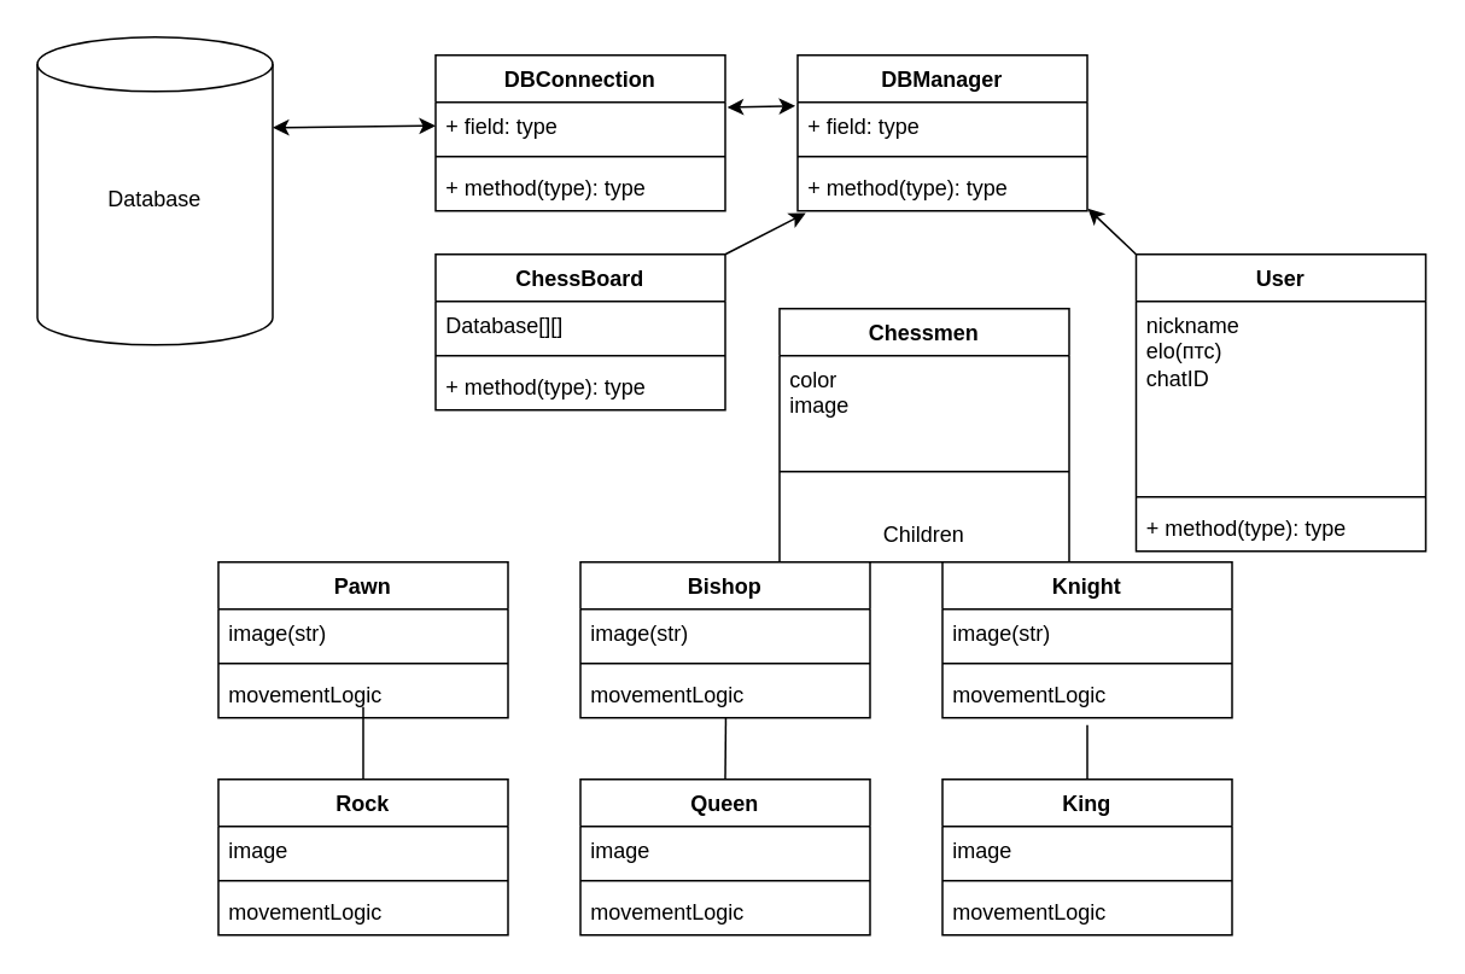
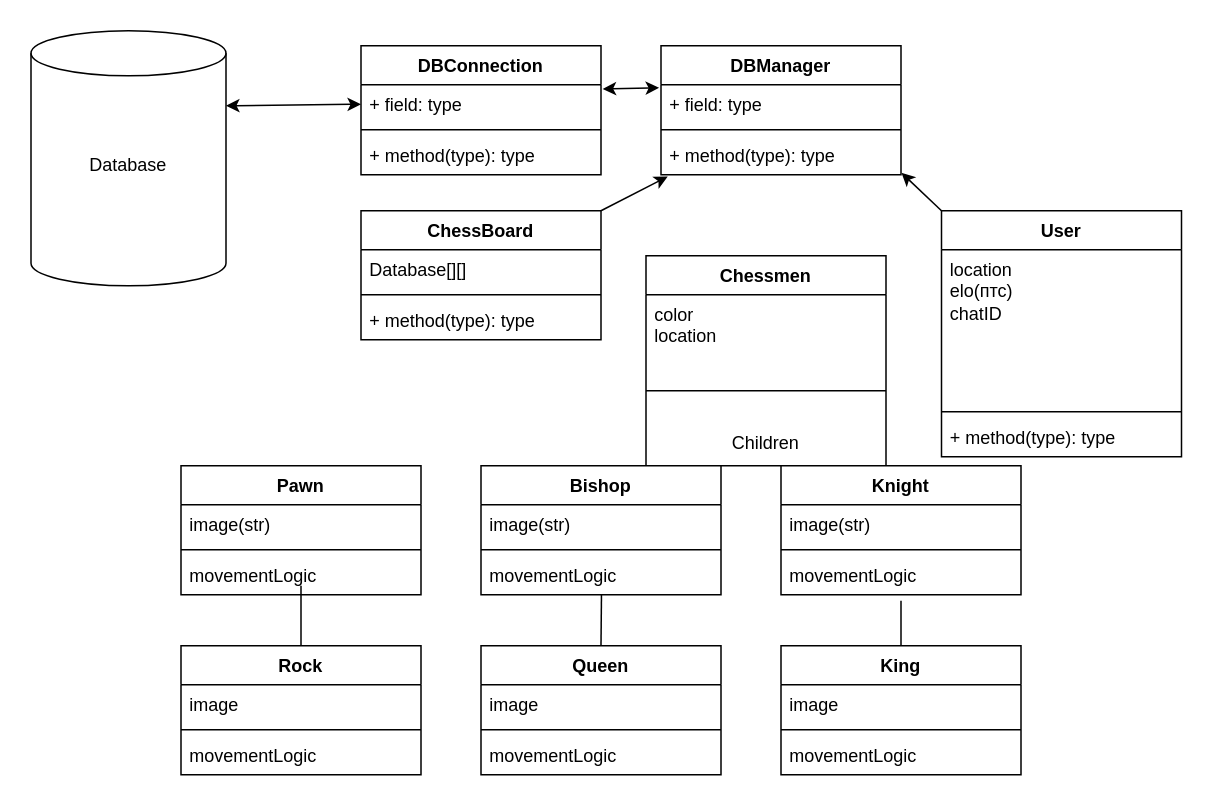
  <mxCell id="0" />
  <mxCell id="1" parent="0" />
  <mxCell id="2" value="ChessBoard" style="swimlane;fontStyle=1;align=center;verticalAlign=top;childLayout=stackLayout;horizontal=1;startSize=26;horizontalStack=0;resizeParent=1;resizeParentMax=0;resizeLast=0;collapsible=1;marginBottom=0;whiteSpace=wrap;html=1;" vertex="1" parent="1"><mxGeometry x="240" y="140" width="160" height="86" as="geometry" /></mxCell>
  <mxCell id="3" value="Database[][]" style="text;strokeColor=none;fillColor=none;align=left;verticalAlign=top;spacingLeft=4;spacingRight=4;overflow=hidden;rotatable=0;points=[[0,0.5],[1,0.5]];portConstraint=eastwest;whiteSpace=wrap;html=1;" vertex="1" parent="2"><mxGeometry y="26" width="160" height="26" as="geometry" /></mxCell>
  <mxCell id="4" value="" style="line;strokeWidth=1;fillColor=none;align=left;verticalAlign=middle;spacingTop=-1;spacingLeft=3;spacingRight=3;rotatable=0;labelPosition=right;points=[];portConstraint=eastwest;strokeColor=inherit;" vertex="1" parent="2"><mxGeometry y="52" width="160" height="8" as="geometry" /></mxCell>
  <mxCell id="5" value="+ method(type): type" style="text;strokeColor=none;fillColor=none;align=left;verticalAlign=top;spacingLeft=4;spacingRight=4;overflow=hidden;rotatable=0;points=[[0,0.5],[1,0.5]];portConstraint=eastwest;whiteSpace=wrap;html=1;" vertex="1" parent="2"><mxGeometry y="60" width="160" height="26" as="geometry" /></mxCell>
  <mxCell id="6" value="DBManager" style="swimlane;fontStyle=1;align=center;verticalAlign=top;childLayout=stackLayout;horizontal=1;startSize=26;horizontalStack=0;resizeParent=1;resizeParentMax=0;resizeLast=0;collapsible=1;marginBottom=0;whiteSpace=wrap;html=1;" vertex="1" parent="1"><mxGeometry x="440" y="30" width="160" height="86" as="geometry" /></mxCell>
  <mxCell id="7" value="+ field: type" style="text;strokeColor=none;fillColor=none;align=left;verticalAlign=top;spacingLeft=4;spacingRight=4;overflow=hidden;rotatable=0;points=[[0,0.5],[1,0.5]];portConstraint=eastwest;whiteSpace=wrap;html=1;" vertex="1" parent="6"><mxGeometry y="26" width="160" height="26" as="geometry" /></mxCell>
  <mxCell id="8" value="" style="line;strokeWidth=1;fillColor=none;align=left;verticalAlign=middle;spacingTop=-1;spacingLeft=3;spacingRight=3;rotatable=0;labelPosition=right;points=[];portConstraint=eastwest;strokeColor=inherit;" vertex="1" parent="6"><mxGeometry y="52" width="160" height="8" as="geometry" /></mxCell>
  <mxCell id="9" value="+ method(type): type" style="text;strokeColor=none;fillColor=none;align=left;verticalAlign=top;spacingLeft=4;spacingRight=4;overflow=hidden;rotatable=0;points=[[0,0.5],[1,0.5]];portConstraint=eastwest;whiteSpace=wrap;html=1;" vertex="1" parent="6"><mxGeometry y="60" width="160" height="26" as="geometry" /></mxCell>
  <mxCell id="10" value="DBConnection" style="swimlane;fontStyle=1;align=center;verticalAlign=top;childLayout=stackLayout;horizontal=1;startSize=26;horizontalStack=0;resizeParent=1;resizeParentMax=0;resizeLast=0;collapsible=1;marginBottom=0;whiteSpace=wrap;html=1;" vertex="1" parent="1"><mxGeometry x="240" y="30" width="160" height="86" as="geometry" /></mxCell>
  <mxCell id="11" value="+ field: type" style="text;strokeColor=none;fillColor=none;align=left;verticalAlign=top;spacingLeft=4;spacingRight=4;overflow=hidden;rotatable=0;points=[[0,0.5],[1,0.5]];portConstraint=eastwest;whiteSpace=wrap;html=1;" vertex="1" parent="10"><mxGeometry y="26" width="160" height="26" as="geometry" /></mxCell>
  <mxCell id="12" value="" style="line;strokeWidth=1;fillColor=none;align=left;verticalAlign=middle;spacingTop=-1;spacingLeft=3;spacingRight=3;rotatable=0;labelPosition=right;points=[];portConstraint=eastwest;strokeColor=inherit;" vertex="1" parent="10"><mxGeometry y="52" width="160" height="8" as="geometry" /></mxCell>
  <mxCell id="13" value="+ method(type): type" style="text;strokeColor=none;fillColor=none;align=left;verticalAlign=top;spacingLeft=4;spacingRight=4;overflow=hidden;rotatable=0;points=[[0,0.5],[1,0.5]];portConstraint=eastwest;whiteSpace=wrap;html=1;" vertex="1" parent="10"><mxGeometry y="60" width="160" height="26" as="geometry" /></mxCell>
  <mxCell id="14" value="" style="shape=cylinder3;whiteSpace=wrap;html=1;boundedLbl=1;backgroundOutline=1;size=15;" vertex="1" parent="1"><mxGeometry x="20" y="20" width="130" height="170" as="geometry" /></mxCell>
  <mxCell id="15" value="Database" style="text;html=1;strokeColor=none;fillColor=none;align=center;verticalAlign=middle;whiteSpace=wrap;rounded=0;" vertex="1" parent="1"><mxGeometry x="55" y="95" width="60" height="30" as="geometry" /></mxCell>
  <mxCell id="16" value="Chessmen" style="swimlane;fontStyle=1;align=center;verticalAlign=top;childLayout=stackLayout;horizontal=1;startSize=26;horizontalStack=0;resizeParent=1;resizeParentMax=0;resizeLast=0;collapsible=1;marginBottom=0;whiteSpace=wrap;html=1;" vertex="1" parent="1"><mxGeometry x="430" y="170" width="160" height="140" as="geometry" /></mxCell>
- <mxCell id="17" value="color&lt;br&gt;image" style="text;strokeColor=none;fillColor=none;align=left;verticalAlign=top;spacingLeft=4;spacingRight=4;overflow=hidden;rotatable=0;points=[[0,0.5],[1,0.5]];portConstraint=eastwest;whiteSpace=wrap;html=1;" vertex="1" parent="16"><mxGeometry y="26" width="160" height="44" as="geometry" /></mxCell>
+ <mxCell id="17" value="color&lt;br&gt;location" style="text;strokeColor=none;fillColor=none;align=left;verticalAlign=top;spacingLeft=4;spacingRight=4;overflow=hidden;rotatable=0;points=[[0,0.5],[1,0.5]];portConstraint=eastwest;whiteSpace=wrap;html=1;" vertex="1" parent="16"><mxGeometry y="26" width="160" height="44" as="geometry" /></mxCell>
  <mxCell id="18" value="" style="line;strokeWidth=1;fillColor=none;align=left;verticalAlign=middle;spacingTop=-1;spacingLeft=3;spacingRight=3;rotatable=0;labelPosition=right;points=[];portConstraint=eastwest;strokeColor=inherit;" vertex="1" parent="16"><mxGeometry y="70" width="160" height="40" as="geometry" /></mxCell>
  <mxCell id="19" value="Children" style="text;html=1;strokeColor=none;fillColor=none;align=center;verticalAlign=middle;whiteSpace=wrap;rounded=0;" vertex="1" parent="16"><mxGeometry y="110" width="160" height="30" as="geometry" /></mxCell>
  <mxCell id="20" value="Pawn" style="swimlane;fontStyle=1;align=center;verticalAlign=top;childLayout=stackLayout;horizontal=1;startSize=26;horizontalStack=0;resizeParent=1;resizeParentMax=0;resizeLast=0;collapsible=1;marginBottom=0;whiteSpace=wrap;html=1;" vertex="1" parent="1"><mxGeometry x="120" y="310" width="160" height="86" as="geometry" /></mxCell>
  <mxCell id="21" value="image(str)" style="text;strokeColor=none;fillColor=none;align=left;verticalAlign=top;spacingLeft=4;spacingRight=4;overflow=hidden;rotatable=0;points=[[0,0.5],[1,0.5]];portConstraint=eastwest;whiteSpace=wrap;html=1;" vertex="1" parent="20"><mxGeometry y="26" width="160" height="26" as="geometry" /></mxCell>
  <mxCell id="22" value="" style="line;strokeWidth=1;fillColor=none;align=left;verticalAlign=middle;spacingTop=-1;spacingLeft=3;spacingRight=3;rotatable=0;labelPosition=right;points=[];portConstraint=eastwest;strokeColor=inherit;" vertex="1" parent="20"><mxGeometry y="52" width="160" height="8" as="geometry" /></mxCell>
  <mxCell id="23" value="movementLogic" style="text;strokeColor=none;fillColor=none;align=left;verticalAlign=top;spacingLeft=4;spacingRight=4;overflow=hidden;rotatable=0;points=[[0,0.5],[1,0.5]];portConstraint=eastwest;whiteSpace=wrap;html=1;" vertex="1" parent="20"><mxGeometry y="60" width="160" height="26" as="geometry" /></mxCell>
  <mxCell id="24" value="Bishop" style="swimlane;fontStyle=1;align=center;verticalAlign=top;childLayout=stackLayout;horizontal=1;startSize=26;horizontalStack=0;resizeParent=1;resizeParentMax=0;resizeLast=0;collapsible=1;marginBottom=0;whiteSpace=wrap;html=1;" vertex="1" parent="1"><mxGeometry x="320" y="310" width="160" height="86" as="geometry" /></mxCell>
  <mxCell id="25" value="image(str)" style="text;strokeColor=none;fillColor=none;align=left;verticalAlign=top;spacingLeft=4;spacingRight=4;overflow=hidden;rotatable=0;points=[[0,0.5],[1,0.5]];portConstraint=eastwest;whiteSpace=wrap;html=1;" vertex="1" parent="24"><mxGeometry y="26" width="160" height="26" as="geometry" /></mxCell>
  <mxCell id="26" value="" style="line;strokeWidth=1;fillColor=none;align=left;verticalAlign=middle;spacingTop=-1;spacingLeft=3;spacingRight=3;rotatable=0;labelPosition=right;points=[];portConstraint=eastwest;strokeColor=inherit;" vertex="1" parent="24"><mxGeometry y="52" width="160" height="8" as="geometry" /></mxCell>
  <mxCell id="27" value="movementLogic" style="text;strokeColor=none;fillColor=none;align=left;verticalAlign=top;spacingLeft=4;spacingRight=4;overflow=hidden;rotatable=0;points=[[0,0.5],[1,0.5]];portConstraint=eastwest;whiteSpace=wrap;html=1;" vertex="1" parent="24"><mxGeometry y="60" width="160" height="26" as="geometry" /></mxCell>
  <mxCell id="28" value="Knight" style="swimlane;fontStyle=1;align=center;verticalAlign=top;childLayout=stackLayout;horizontal=1;startSize=26;horizontalStack=0;resizeParent=1;resizeParentMax=0;resizeLast=0;collapsible=1;marginBottom=0;whiteSpace=wrap;html=1;" vertex="1" parent="1"><mxGeometry x="520" y="310" width="160" height="86" as="geometry" /></mxCell>
  <mxCell id="29" value="image(str)" style="text;strokeColor=none;fillColor=none;align=left;verticalAlign=top;spacingLeft=4;spacingRight=4;overflow=hidden;rotatable=0;points=[[0,0.5],[1,0.5]];portConstraint=eastwest;whiteSpace=wrap;html=1;" vertex="1" parent="28"><mxGeometry y="26" width="160" height="26" as="geometry" /></mxCell>
  <mxCell id="30" value="" style="line;strokeWidth=1;fillColor=none;align=left;verticalAlign=middle;spacingTop=-1;spacingLeft=3;spacingRight=3;rotatable=0;labelPosition=right;points=[];portConstraint=eastwest;strokeColor=inherit;" vertex="1" parent="28"><mxGeometry y="52" width="160" height="8" as="geometry" /></mxCell>
  <mxCell id="31" value="movementLogic" style="text;strokeColor=none;fillColor=none;align=left;verticalAlign=top;spacingLeft=4;spacingRight=4;overflow=hidden;rotatable=0;points=[[0,0.5],[1,0.5]];portConstraint=eastwest;whiteSpace=wrap;html=1;" vertex="1" parent="28"><mxGeometry y="60" width="160" height="26" as="geometry" /></mxCell>
  <mxCell id="32" value="Rock" style="swimlane;fontStyle=1;align=center;verticalAlign=top;childLayout=stackLayout;horizontal=1;startSize=26;horizontalStack=0;resizeParent=1;resizeParentMax=0;resizeLast=0;collapsible=1;marginBottom=0;whiteSpace=wrap;html=1;" vertex="1" parent="1"><mxGeometry x="120" y="430" width="160" height="86" as="geometry" /></mxCell>
  <mxCell id="33" value="image" style="text;strokeColor=none;fillColor=none;align=left;verticalAlign=top;spacingLeft=4;spacingRight=4;overflow=hidden;rotatable=0;points=[[0,0.5],[1,0.5]];portConstraint=eastwest;whiteSpace=wrap;html=1;" vertex="1" parent="32"><mxGeometry y="26" width="160" height="26" as="geometry" /></mxCell>
  <mxCell id="34" value="" style="line;strokeWidth=1;fillColor=none;align=left;verticalAlign=middle;spacingTop=-1;spacingLeft=3;spacingRight=3;rotatable=0;labelPosition=right;points=[];portConstraint=eastwest;strokeColor=inherit;" vertex="1" parent="32"><mxGeometry y="52" width="160" height="8" as="geometry" /></mxCell>
  <mxCell id="35" value="movementLogic" style="text;strokeColor=none;fillColor=none;align=left;verticalAlign=top;spacingLeft=4;spacingRight=4;overflow=hidden;rotatable=0;points=[[0,0.5],[1,0.5]];portConstraint=eastwest;whiteSpace=wrap;html=1;" vertex="1" parent="32"><mxGeometry y="60" width="160" height="26" as="geometry" /></mxCell>
  <mxCell id="36" value="Queen" style="swimlane;fontStyle=1;align=center;verticalAlign=top;childLayout=stackLayout;horizontal=1;startSize=26;horizontalStack=0;resizeParent=1;resizeParentMax=0;resizeLast=0;collapsible=1;marginBottom=0;whiteSpace=wrap;html=1;" vertex="1" parent="1"><mxGeometry x="320" y="430" width="160" height="86" as="geometry" /></mxCell>
  <mxCell id="37" value="image" style="text;strokeColor=none;fillColor=none;align=left;verticalAlign=top;spacingLeft=4;spacingRight=4;overflow=hidden;rotatable=0;points=[[0,0.5],[1,0.5]];portConstraint=eastwest;whiteSpace=wrap;html=1;" vertex="1" parent="36"><mxGeometry y="26" width="160" height="26" as="geometry" /></mxCell>
  <mxCell id="38" value="" style="line;strokeWidth=1;fillColor=none;align=left;verticalAlign=middle;spacingTop=-1;spacingLeft=3;spacingRight=3;rotatable=0;labelPosition=right;points=[];portConstraint=eastwest;strokeColor=inherit;" vertex="1" parent="36"><mxGeometry y="52" width="160" height="8" as="geometry" /></mxCell>
  <mxCell id="39" value="movementLogic" style="text;strokeColor=none;fillColor=none;align=left;verticalAlign=top;spacingLeft=4;spacingRight=4;overflow=hidden;rotatable=0;points=[[0,0.5],[1,0.5]];portConstraint=eastwest;whiteSpace=wrap;html=1;" vertex="1" parent="36"><mxGeometry y="60" width="160" height="26" as="geometry" /></mxCell>
  <mxCell id="40" value="King" style="swimlane;fontStyle=1;align=center;verticalAlign=top;childLayout=stackLayout;horizontal=1;startSize=26;horizontalStack=0;resizeParent=1;resizeParentMax=0;resizeLast=0;collapsible=1;marginBottom=0;whiteSpace=wrap;html=1;" vertex="1" parent="1"><mxGeometry x="520" y="430" width="160" height="86" as="geometry" /></mxCell>
  <mxCell id="41" value="image" style="text;strokeColor=none;fillColor=none;align=left;verticalAlign=top;spacingLeft=4;spacingRight=4;overflow=hidden;rotatable=0;points=[[0,0.5],[1,0.5]];portConstraint=eastwest;whiteSpace=wrap;html=1;" vertex="1" parent="40"><mxGeometry y="26" width="160" height="26" as="geometry" /></mxCell>
  <mxCell id="42" value="" style="line;strokeWidth=1;fillColor=none;align=left;verticalAlign=middle;spacingTop=-1;spacingLeft=3;spacingRight=3;rotatable=0;labelPosition=right;points=[];portConstraint=eastwest;strokeColor=inherit;" vertex="1" parent="40"><mxGeometry y="52" width="160" height="8" as="geometry" /></mxCell>
  <mxCell id="43" value="movementLogic" style="text;strokeColor=none;fillColor=none;align=left;verticalAlign=top;spacingLeft=4;spacingRight=4;overflow=hidden;rotatable=0;points=[[0,0.5],[1,0.5]];portConstraint=eastwest;whiteSpace=wrap;html=1;" vertex="1" parent="40"><mxGeometry y="60" width="160" height="26" as="geometry" /></mxCell>
  <mxCell id="44" value="" style="endArrow=none;html=1;rounded=0;exitX=0.5;exitY=0;exitDx=0;exitDy=0;" edge="1" parent="1" source="32"><mxGeometry width="50" height="50" relative="1" as="geometry"><mxPoint x="290" y="510" as="sourcePoint" /><mxPoint x="200" y="390" as="targetPoint" /></mxGeometry></mxCell>
  <mxCell id="45" value="" style="endArrow=none;html=1;rounded=0;entryX=0.502;entryY=0.981;entryDx=0;entryDy=0;entryPerimeter=0;exitX=0.5;exitY=0;exitDx=0;exitDy=0;" edge="1" parent="1" source="36" target="27"><mxGeometry width="50" height="50" relative="1" as="geometry"><mxPoint x="290" y="430" as="sourcePoint" /><mxPoint x="340" y="380" as="targetPoint" /></mxGeometry></mxCell>
  <mxCell id="46" value="" style="endArrow=none;html=1;rounded=0;exitX=0.5;exitY=0;exitDx=0;exitDy=0;" edge="1" parent="1" source="40"><mxGeometry width="50" height="50" relative="1" as="geometry"><mxPoint x="290" y="430" as="sourcePoint" /><mxPoint x="600" y="400" as="targetPoint" /></mxGeometry></mxCell>
  <mxCell id="47" value="" style="endArrow=classic;startArrow=classic;html=1;rounded=0;exitX=1;exitY=0;exitDx=0;exitDy=50;exitPerimeter=0;entryX=0;entryY=0.5;entryDx=0;entryDy=0;" edge="1" parent="1" source="14" target="11"><mxGeometry width="50" height="50" relative="1" as="geometry"><mxPoint x="290" y="90" as="sourcePoint" /><mxPoint x="340" y="40" as="targetPoint" /></mxGeometry></mxCell>
  <mxCell id="48" value="" style="endArrow=classic;startArrow=classic;html=1;rounded=0;entryX=-0.008;entryY=0.077;entryDx=0;entryDy=0;entryPerimeter=0;exitX=1.007;exitY=0.109;exitDx=0;exitDy=0;exitPerimeter=0;" edge="1" parent="1" source="11" target="7"><mxGeometry width="50" height="50" relative="1" as="geometry"><mxPoint x="290" y="90" as="sourcePoint" /><mxPoint x="340" y="40" as="targetPoint" /></mxGeometry></mxCell>
  <mxCell id="49" value="" style="endArrow=classic;html=1;rounded=0;entryX=0.028;entryY=1.045;entryDx=0;entryDy=0;entryPerimeter=0;exitX=1;exitY=0;exitDx=0;exitDy=0;" edge="1" parent="1" source="2" target="9"><mxGeometry width="50" height="50" relative="1" as="geometry"><mxPoint x="290" y="180" as="sourcePoint" /><mxPoint x="340" y="130" as="targetPoint" /></mxGeometry></mxCell>
  <mxCell id="50" value="User" style="swimlane;fontStyle=1;align=center;verticalAlign=top;childLayout=stackLayout;horizontal=1;startSize=26;horizontalStack=0;resizeParent=1;resizeParentMax=0;resizeLast=0;collapsible=1;marginBottom=0;whiteSpace=wrap;html=1;" vertex="1" parent="1"><mxGeometry x="627" y="140" width="160" height="164" as="geometry" /></mxCell>
- <mxCell id="51" value="nickname&lt;br&gt;elo(птс)&lt;br&gt;chatID" style="text;strokeColor=none;fillColor=none;align=left;verticalAlign=top;spacingLeft=4;spacingRight=4;overflow=hidden;rotatable=0;points=[[0,0.5],[1,0.5]];portConstraint=eastwest;whiteSpace=wrap;html=1;" vertex="1" parent="50"><mxGeometry y="26" width="160" height="104" as="geometry" /></mxCell>
+ <mxCell id="51" value="location&lt;br&gt;elo(птс)&lt;br&gt;chatID" style="text;strokeColor=none;fillColor=none;align=left;verticalAlign=top;spacingLeft=4;spacingRight=4;overflow=hidden;rotatable=0;points=[[0,0.5],[1,0.5]];portConstraint=eastwest;whiteSpace=wrap;html=1;" vertex="1" parent="50"><mxGeometry y="26" width="160" height="104" as="geometry" /></mxCell>
  <mxCell id="52" value="" style="line;strokeWidth=1;fillColor=none;align=left;verticalAlign=middle;spacingTop=-1;spacingLeft=3;spacingRight=3;rotatable=0;labelPosition=right;points=[];portConstraint=eastwest;strokeColor=inherit;" vertex="1" parent="50"><mxGeometry y="130" width="160" height="8" as="geometry" /></mxCell>
  <mxCell id="53" value="+ method(type): type" style="text;strokeColor=none;fillColor=none;align=left;verticalAlign=top;spacingLeft=4;spacingRight=4;overflow=hidden;rotatable=0;points=[[0,0.5],[1,0.5]];portConstraint=eastwest;whiteSpace=wrap;html=1;" vertex="1" parent="50"><mxGeometry y="138" width="160" height="26" as="geometry" /></mxCell>
  <mxCell id="54" value="" style="endArrow=classic;html=1;rounded=0;entryX=1.002;entryY=0.949;entryDx=0;entryDy=0;entryPerimeter=0;exitX=0;exitY=0;exitDx=0;exitDy=0;" edge="1" parent="1" source="50" target="9"><mxGeometry width="50" height="50" relative="1" as="geometry"><mxPoint x="480" y="180" as="sourcePoint" /><mxPoint x="530" y="130" as="targetPoint" /></mxGeometry></mxCell>
